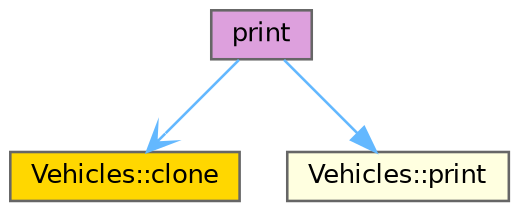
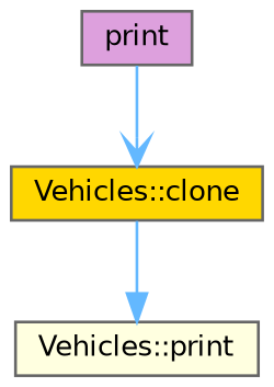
  digraph {
    rankdir=TB
    node [color=grey40 fontname=Helvetica fontsize=10 shape=box style=filled]
    edge [color=steelblue1 fontname=Helvetica fontsize=10 labelfontname=Helvetica labelfontsize=10 style=solid]
    n1 [color=gray40 fillcolor=plum fontcolor=black height=0.2 label=print width=0.4]
    n2 [fillcolor=gold height=0.2 label="Vehicles::clone" width=0.4]
    n3 [fillcolor=lightyellow height=0.2 label="Vehicles::print" width=0.4]
    n1 -> n2 [arrowhead=vee]
-   n1 -> n3 [arrowhead=normal]
+   n2 -> n3 [arrowhead=normal]
  }
